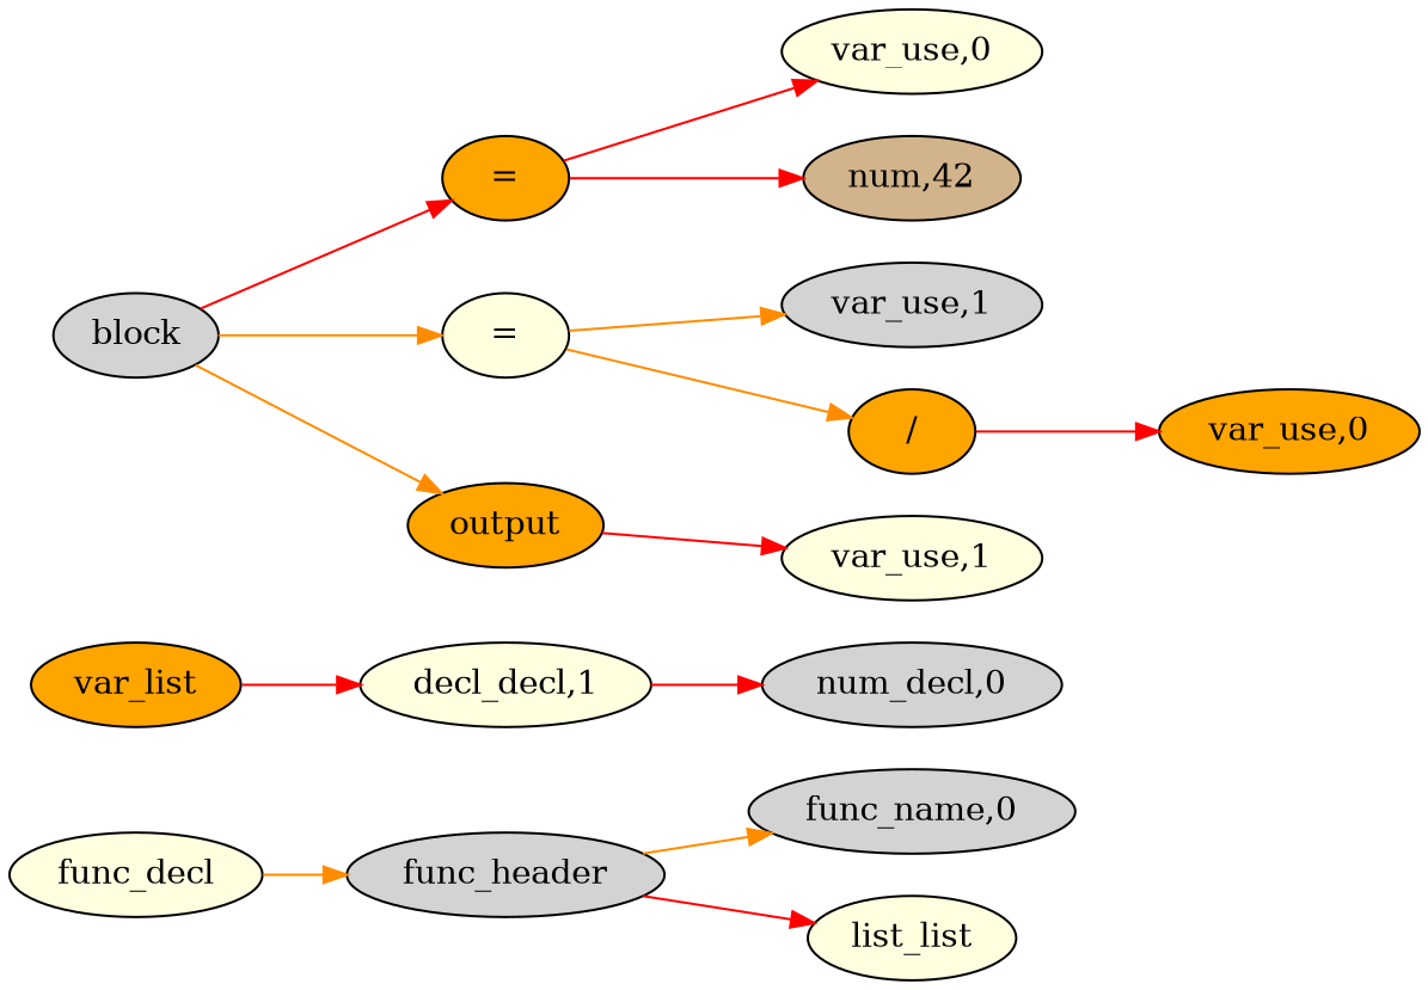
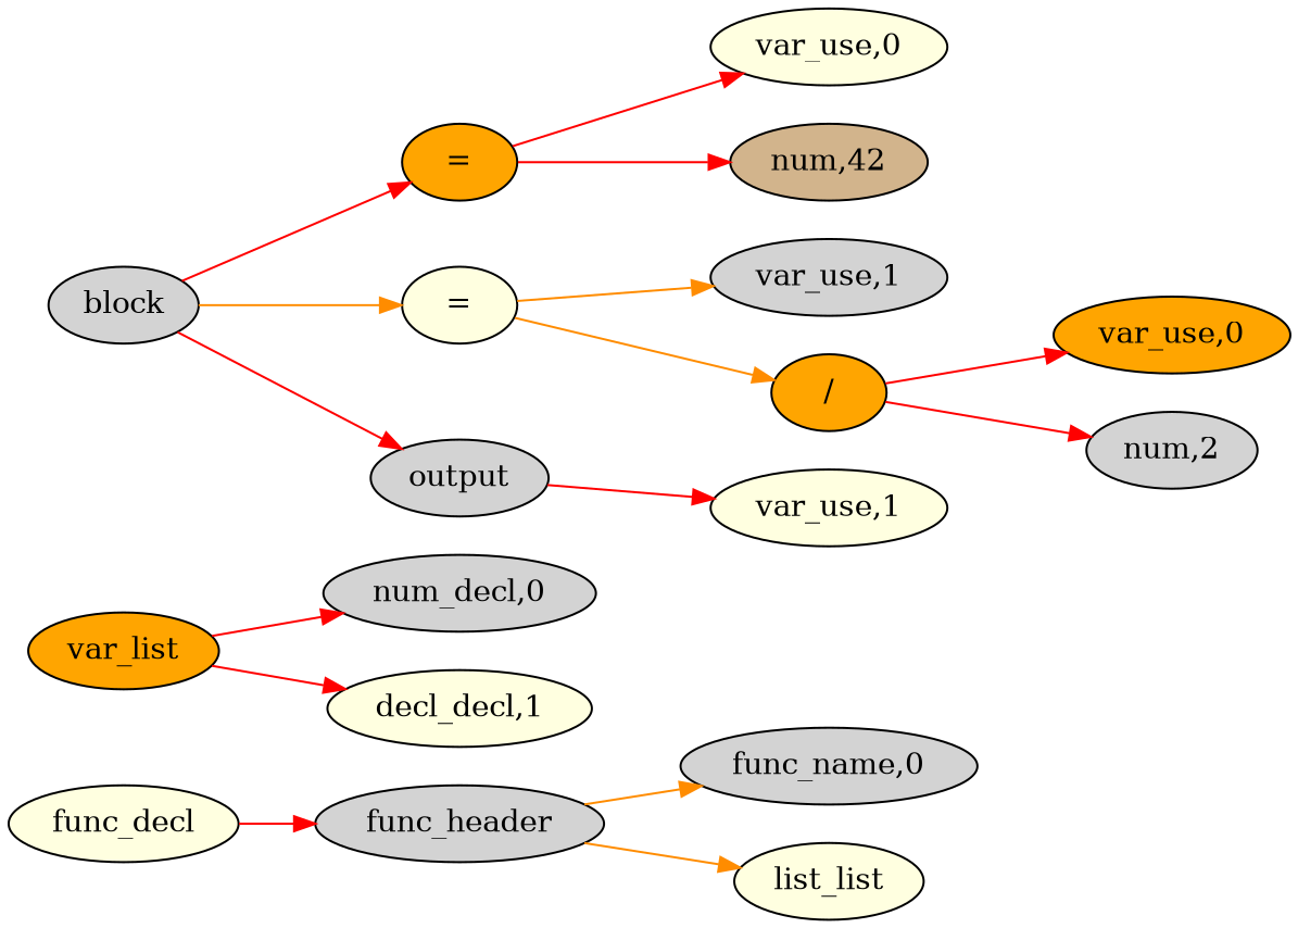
  digraph {
    ordering=out
    rankdir=LR
    node [fillcolor=lightgrey style=filled]
    edge [color=red]
    n1 [fillcolor=lightyellow label=func_decl]
    n2 [label=func_header]
    n3 [label="func_name,0"]
    n4 [fillcolor=lightyellow label=list_list]
    n5 [fillcolor=orange label=var_list]
    n6 [label="num_decl,0"]
    n7 [fillcolor=lightyellow label="decl_decl,1"]
    n8 [label=block]
    n9 [fillcolor=orange label="="]
    n10 [fillcolor=lightyellow label="="]
-   n11 [fillcolor=orange label=output]
+   n11 [label=output]
    n12 [fillcolor=lightyellow label="var_use,0"]
    n13 [fillcolor=tan label="num,42"]
    n14 [label="var_use,1"]
    n15 [fillcolor=orange label="/"]
    n16 [fillcolor=lightyellow label="var_use,1"]
    n17 [fillcolor=orange label="var_use,0"]
-   n1 -> n2 [color=darkorange]
+   n18 [label="num,2"]
+   n1 -> n2
    n2 -> n3 [color=darkorange]
-   n2 -> n4
-   n7 -> n6
+   n2 -> n4 [color=darkorange]
+   n5 -> n6
    n5 -> n7
    n8 -> n9
    n8 -> n10 [color=darkorange]
-   n8 -> n11 [color=darkorange]
+   n8 -> n11
    n9 -> n12
    n9 -> n13
    n10 -> n14 [color=darkorange]
    n10 -> n15 [color=darkorange]
    n11 -> n16
    n15 -> n17
+   n15 -> n18
  }
